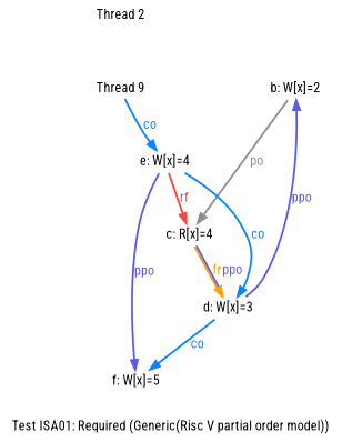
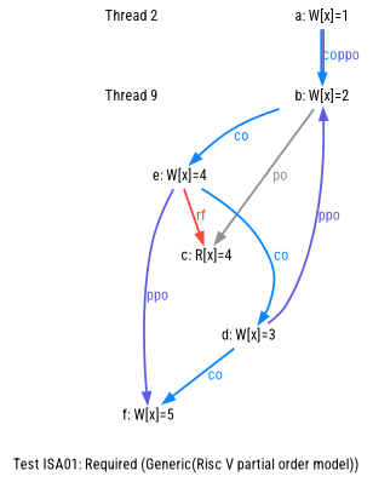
  digraph {
    fontname="Roboto Condensed"
    fontsize=14
    label="Test ISA01: Required (Generic(Risc V partial order model))"
    splines=spline
    node [fixedsize=false fontname="Roboto Condensed" fontsize=14 shape=none]
    edge [arrowsize=1.000000 color="#0A84FF" fontname="Roboto Condensed" fontsize=14 penwidth=2.000000]
    n1 [fixedsize=true height=0.281250 label="Thread 2" width=3.250000]
+   n2 [height=0.194444 label="a: W[x]=1" width=1.166667]
    n3 [height=0.194444 label="b: W[x]=2" width=1.166667]
    n4 [height=0.194444 label="c: R[x]=4" width=1.166667]
    n5 [height=0.194444 label="e: W[x]=4" width=1.166667]
    n6 [height=0.194444 label="d: W[x]=3" width=1.166667]
    n7 [height=0.194444 label="f: W[x]=5" width=1.166667]
    n8 [fixedsize=true height=0.281250 label="Thread 9" width=3.250000]
+   n2 -> n3 [color="#0A84FF:#5E5CE6" label=<<font color="#0A84FF">co</font><font color="#5E5CE6">ppo</font>>]
    n3 -> n4 [color="#8E8E93" label=<<font color="#8E8E93">po</font>>]
-   n8 -> n5 [label=<<font color="#0A84FF">co</font>>]
-   n4 -> n6 [color="#FF9F0A:#5E5CE6" label=<<font color="#FF9F0A">fr</font><font color="#5E5CE6">ppo</font>>]
+   n3 -> n5 [label=<<font color="#0A84FF">co</font>>]
    n5 -> n4 [color="#FF453A" label=<<font color="#FF453A">rf</font>>]
    n5 -> n6 [label=<<font color="#0A84FF">co</font>>]
    n5 -> n7 [color="#5E5CE6" label=<<font color="#5E5CE6">ppo</font>>]
    n6 -> n3 [color="#5E5CE6" label=<<font color="#5E5CE6">ppo</font>>]
    n6 -> n7 [label=<<font color="#0A84FF">co</font>>]
  }
